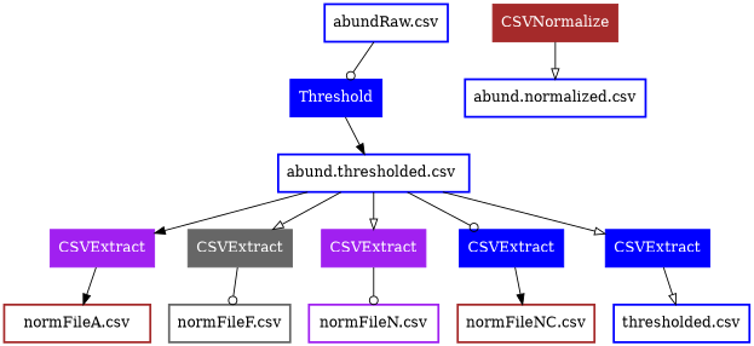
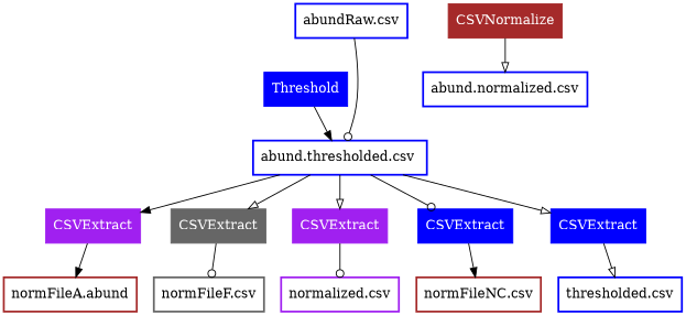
  digraph {
    node [color=blue shape=box style=bold]
    edge [arrowhead=onormal]
    n1 [label="abundRaw.csv"]
    n2 [fontcolor=white label=Threshold style=filled]
    n3 [color=brown fontcolor=white label=CSVNormalize style=filled]
    n4 [label="abund.normalized.csv"]
    n5 [label="abund.thresholded.csv "]
    n6 [color=purple fontcolor=white label=CSVExtract style=filled]
    n7 [color=gray40 fontcolor=white label=CSVExtract style=filled]
    n8 [color=purple fontcolor=white label=CSVExtract style=filled]
    n9 [fontcolor=white label=CSVExtract style=filled]
    n10 [fontcolor=white label=CSVExtract style=filled]
-   n11 [color=brown label="normFileA.csv"]
+   n11 [color=brown label="normFileA.abund"]
    n12 [color=gray40 label="normFileF.csv"]
-   n13 [color=purple label="normFileN.csv"]
+   n13 [color=purple label="normalized.csv"]
    n14 [color=brown label="normFileNC.csv"]
    n15 [label="thresholded.csv"]
-   n1 -> n2 [arrowhead=odot]
+   n1 -> n5 [arrowhead=odot]
    n2 -> n5 [arrowhead=normal]
    n3 -> n4
    n5 -> n6 [arrowhead=normal]
    n5 -> n7
    n5 -> n8
    n5 -> n9 [arrowhead=odot]
    n5 -> n10
    n6 -> n11 [arrowhead=normal]
    n7 -> n12 [arrowhead=odot]
    n8 -> n13 [arrowhead=odot]
    n9 -> n14 [arrowhead=normal]
    n10 -> n15
  }
